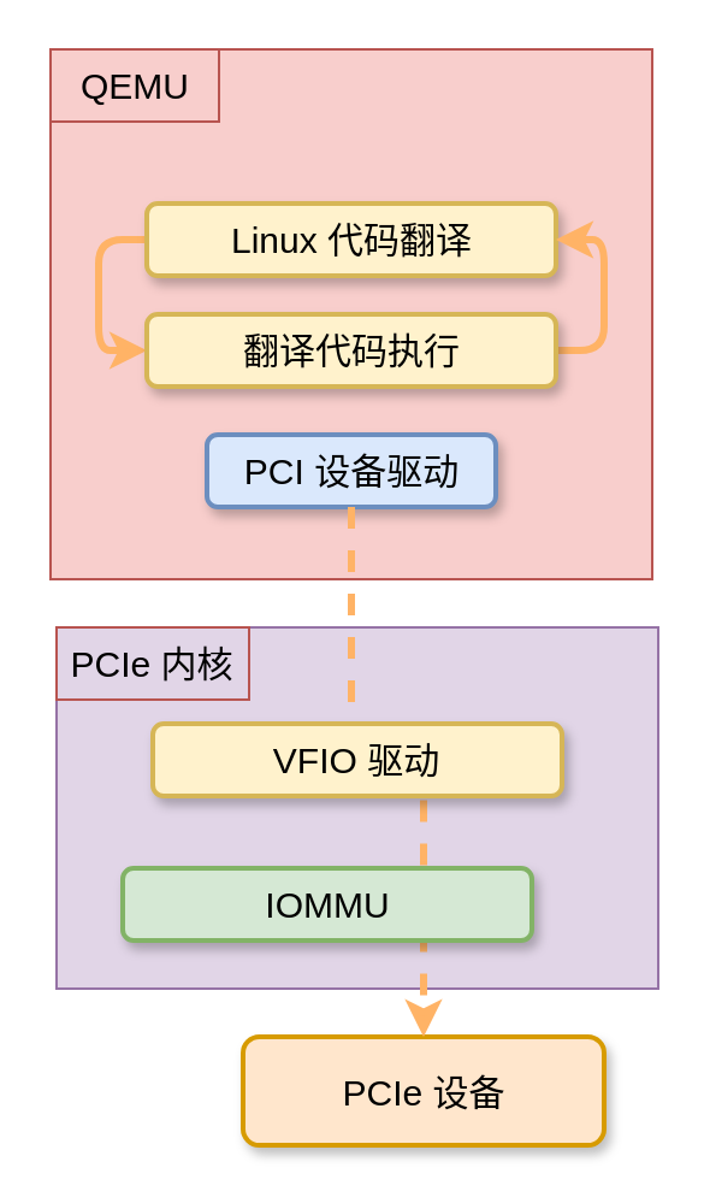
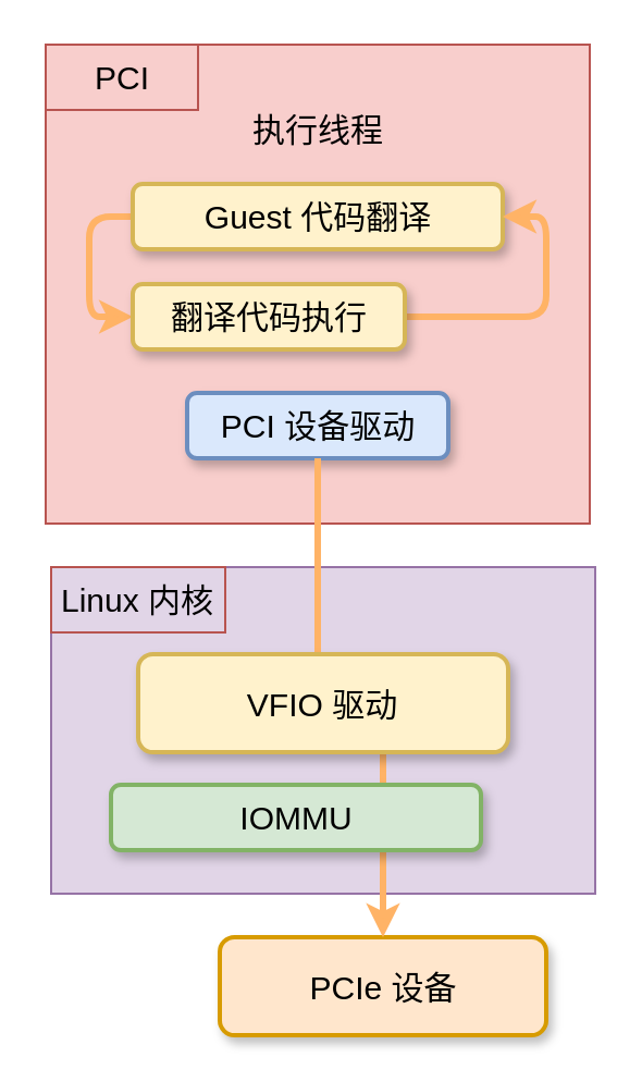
  <mxCell id="0" />
  <mxCell id="1" parent="0" />
  <mxCell id="2" value="" style="rounded=0;whiteSpace=wrap;html=1;fillColor=#e1d5e7;strokeColor=#9673a6;" parent="1" vertex="1"><mxGeometry x="23" y="260" width="250" height="150" as="geometry" /></mxCell>
  <mxCell id="3" value="" style="rounded=0;whiteSpace=wrap;html=1;fillColor=#f8cecc;strokeColor=#b85450;" parent="1" vertex="1"><mxGeometry x="20.5" y="20" width="250" height="220" as="geometry" /></mxCell>
  <mxCell id="4" style="edgeStyle=orthogonalEdgeStyle;shape=connector;rounded=1;orthogonalLoop=1;jettySize=auto;html=1;exitX=0;exitY=0.5;exitDx=0;exitDy=0;entryX=0;entryY=0.5;entryDx=0;entryDy=0;labelBackgroundColor=default;fontFamily=Helvetica;fontSize=15;fontColor=default;endArrow=classic;strokeColor=#FFB366;strokeWidth=3;" parent="1" source="5" target="7" edge="1"><mxGeometry relative="1" as="geometry" /></mxCell>
- <mxCell id="5" value="Linux 代码翻译" style="rounded=1;whiteSpace=wrap;html=1;fillColor=#fff2cc;strokeColor=#d6b656;fontSize=15;gradientColor=none;strokeWidth=2;glass=0;sketch=0;shadow=1;" parent="1" vertex="1"><mxGeometry x="60.5" y="84" width="170" height="30" as="geometry" /></mxCell>
+ <mxCell id="5" value="Guest 代码翻译" style="rounded=1;whiteSpace=wrap;html=1;fillColor=#fff2cc;strokeColor=#d6b656;fontSize=15;gradientColor=none;strokeWidth=2;glass=0;sketch=0;shadow=1;" parent="1" vertex="1"><mxGeometry x="60.5" y="84" width="170" height="30" as="geometry" /></mxCell>
  <mxCell id="6" style="edgeStyle=orthogonalEdgeStyle;shape=connector;rounded=1;orthogonalLoop=1;jettySize=auto;html=1;exitX=1;exitY=0.5;exitDx=0;exitDy=0;entryX=1;entryY=0.5;entryDx=0;entryDy=0;labelBackgroundColor=default;fontFamily=Helvetica;fontSize=15;fontColor=default;endArrow=classic;strokeColor=#FFB366;strokeWidth=3;" parent="1" source="7" target="5" edge="1"><mxGeometry relative="1" as="geometry" /></mxCell>
- <mxCell id="7" value="翻译代码执行" style="rounded=1;whiteSpace=wrap;html=1;fillColor=#fff2cc;strokeColor=#d6b656;fontSize=15;gradientColor=none;strokeWidth=2;glass=0;sketch=0;shadow=1;" parent="1" vertex="1"><mxGeometry x="60.5" y="130" width="170" height="30" as="geometry" /></mxCell>
- <mxCell id="8" value="PCIe 内核" style="text;html=1;strokeColor=#B85450;fillColor=none;align=center;verticalAlign=middle;whiteSpace=wrap;rounded=0;fontFamily=Helvetica;fontSize=15;fontColor=default;" parent="1" vertex="1"><mxGeometry x="23" y="260" width="80" height="30" as="geometry" /></mxCell>
+ <mxCell id="7" value="翻译代码执行" style="rounded=1;whiteSpace=wrap;html=1;fillColor=#fff2cc;strokeColor=#d6b656;fontSize=15;gradientColor=none;strokeWidth=2;glass=0;sketch=0;shadow=1;" parent="1" vertex="1"><mxGeometry x="60.5" y="130" width="125" height="30" as="geometry" /></mxCell>
+ <mxCell id="8" value="Linux 内核" style="text;html=1;strokeColor=#B85450;fillColor=none;align=center;verticalAlign=middle;whiteSpace=wrap;rounded=0;fontFamily=Helvetica;fontSize=15;fontColor=default;" parent="1" vertex="1"><mxGeometry x="23" y="260" width="80" height="30" as="geometry" /></mxCell>
+ <mxCell id="9" value="执行线程" style="text;html=1;strokeColor=none;fillColor=none;align=center;verticalAlign=middle;whiteSpace=wrap;rounded=0;fontSize=15;" parent="1" vertex="1"><mxGeometry x="95.5" y="44" width="100" height="30" as="geometry" /></mxCell>
  <mxCell id="10" value="PCIe 设备" style="rounded=1;whiteSpace=wrap;html=1;fillColor=#ffe6cc;strokeColor=#d79b00;fontSize=15;strokeWidth=2;glass=0;sketch=0;shadow=1;" parent="1" vertex="1"><mxGeometry x="100.5" y="430" width="150" height="45" as="geometry" /></mxCell>
  <mxCell id="11" value="PCI 设备驱动" style="rounded=1;whiteSpace=wrap;html=1;fillColor=#dae8fc;strokeColor=#6c8ebf;fontSize=15;strokeWidth=2;glass=0;sketch=0;shadow=1;" parent="1" vertex="1"><mxGeometry x="85.5" y="180" width="120" height="30" as="geometry" /></mxCell>
- <mxCell id="12" value="QEMU" style="text;html=1;strokeColor=#B85450;fillColor=none;align=center;verticalAlign=middle;whiteSpace=wrap;rounded=0;fontFamily=Helvetica;fontSize=15;fontColor=default;" parent="1" vertex="1"><mxGeometry x="20.5" y="20" width="70" height="30" as="geometry" /></mxCell>
- <mxCell id="13" style="edgeStyle=orthogonalEdgeStyle;rounded=1;orthogonalLoop=1;jettySize=auto;html=1;exitX=0.5;exitY=1;exitDx=0;exitDy=0;entryX=0.5;entryY=0;entryDx=0;entryDy=0;fontSize=15;strokeColor=#FFB366;strokeWidth=3;dashed=1;" parent="1" source="11" target="10" edge="1"><mxGeometry relative="1" as="geometry" /></mxCell>
- <mxCell id="14" value="VFIO 驱动" style="rounded=1;whiteSpace=wrap;html=1;fillColor=#fff2cc;strokeColor=#d6b656;fontSize=15;gradientColor=none;strokeWidth=2;glass=0;sketch=0;shadow=1;" parent="1" vertex="1"><mxGeometry x="63" y="300" width="170" height="30" as="geometry" /></mxCell>
+ <mxCell id="12" value="PCI" style="text;html=1;strokeColor=#B85450;fillColor=none;align=center;verticalAlign=middle;whiteSpace=wrap;rounded=0;fontFamily=Helvetica;fontSize=15;fontColor=default;" parent="1" vertex="1"><mxGeometry x="20.5" y="20" width="70" height="30" as="geometry" /></mxCell>
+ <mxCell id="13" style="edgeStyle=orthogonalEdgeStyle;rounded=1;orthogonalLoop=1;jettySize=auto;html=1;exitX=0.5;exitY=1;exitDx=0;exitDy=0;entryX=0.5;entryY=0;entryDx=0;entryDy=0;fontSize=15;strokeColor=#FFB366;strokeWidth=3;dashed=0;" parent="1" source="11" target="10" edge="1"><mxGeometry relative="1" as="geometry" /></mxCell>
+ <mxCell id="14" value="VFIO 驱动" style="rounded=1;whiteSpace=wrap;html=1;fillColor=#fff2cc;strokeColor=#d6b656;fontSize=15;gradientColor=none;strokeWidth=2;glass=0;sketch=0;shadow=1;" parent="1" vertex="1"><mxGeometry x="63" y="300" width="170" height="45" as="geometry" /></mxCell>
  <mxCell id="15" value="IOMMU" style="rounded=1;whiteSpace=wrap;html=1;fillColor=#d5e8d4;strokeColor=#82b366;fontSize=15;strokeWidth=2;glass=0;sketch=0;shadow=1;" parent="1" vertex="1"><mxGeometry x="50.5" y="360" width="170" height="30" as="geometry" /></mxCell>
